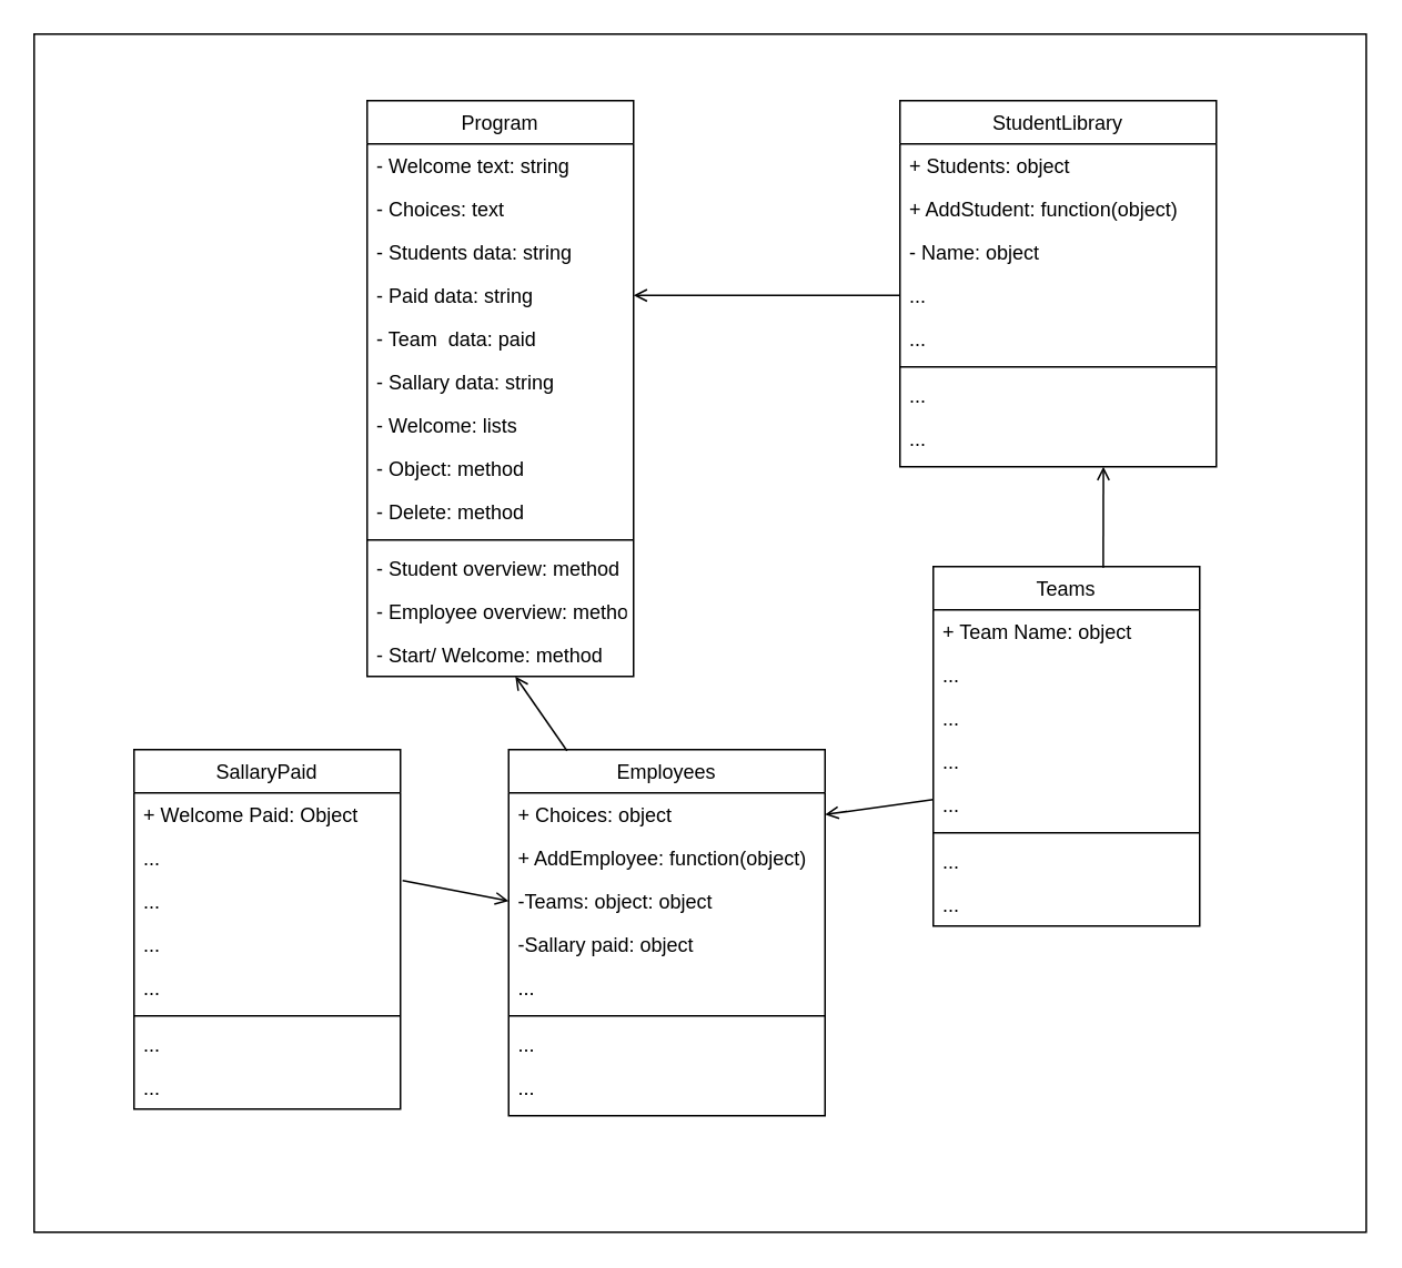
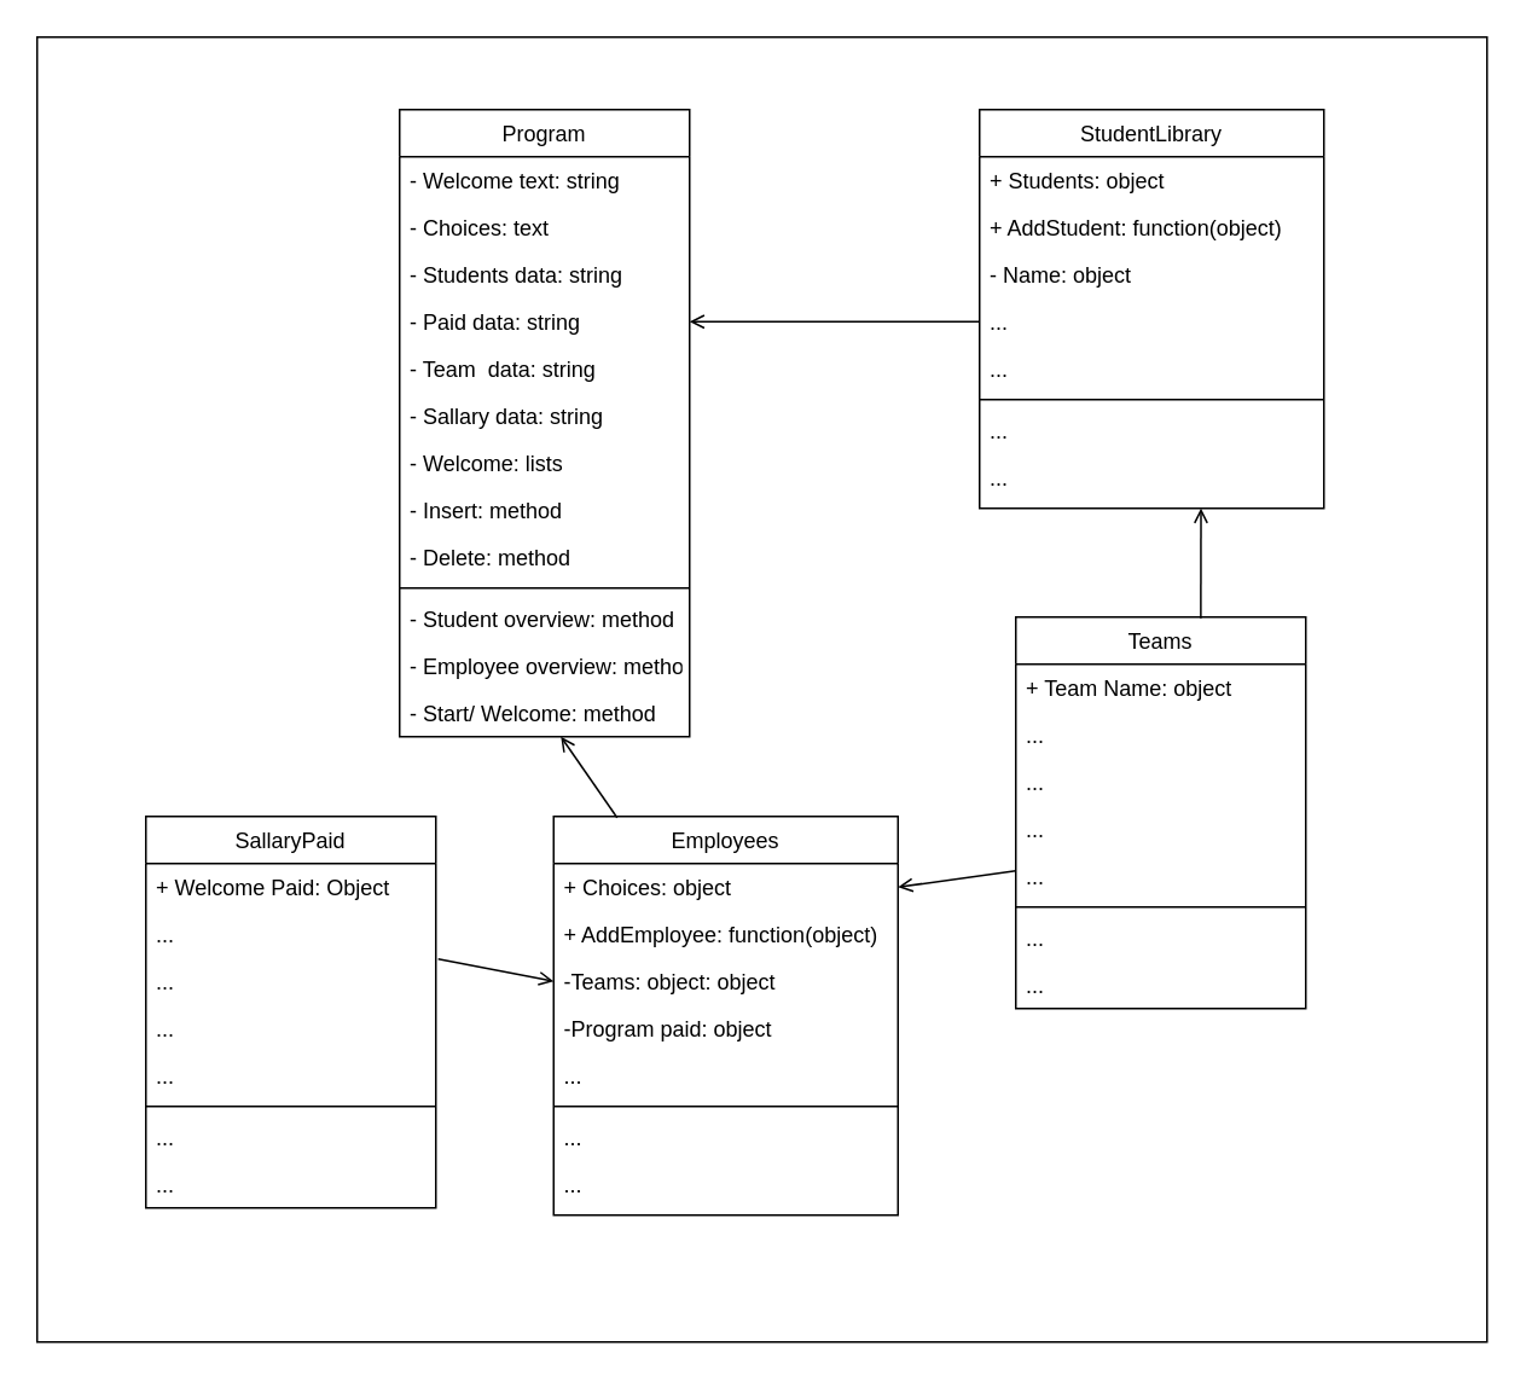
  <mxCell id="0" />
  <mxCell id="1" parent="0" />
  <mxCell id="2" value="Program" style="swimlane;fontStyle=0;align=center;verticalAlign=top;childLayout=stackLayout;horizontal=1;startSize=26;horizontalStack=0;resizeParent=1;resizeLast=0;collapsible=1;marginBottom=0;rounded=0;shadow=0;strokeWidth=1;" parent="1" vertex="1"><mxGeometry x="220" y="60" width="160" height="346" as="geometry"><mxRectangle x="550" y="140" width="160" height="26" as="alternateBounds" /></mxGeometry></mxCell>
  <mxCell id="3" value="- Welcome text: string" style="text;align=left;verticalAlign=top;spacingLeft=4;spacingRight=4;overflow=hidden;rotatable=0;points=[[0,0.5],[1,0.5]];portConstraint=eastwest;" parent="2" vertex="1"><mxGeometry y="26" width="160" height="26" as="geometry" /></mxCell>
  <mxCell id="4" value="- Choices: text" style="text;align=left;verticalAlign=top;spacingLeft=4;spacingRight=4;overflow=hidden;rotatable=0;points=[[0,0.5],[1,0.5]];portConstraint=eastwest;rounded=0;shadow=0;html=0;" parent="2" vertex="1"><mxGeometry y="52" width="160" height="26" as="geometry" /></mxCell>
  <mxCell id="5" value="- Students data: string" style="text;align=left;verticalAlign=top;spacingLeft=4;spacingRight=4;overflow=hidden;rotatable=0;points=[[0,0.5],[1,0.5]];portConstraint=eastwest;rounded=0;shadow=0;html=0;" parent="2" vertex="1"><mxGeometry y="78" width="160" height="26" as="geometry" /></mxCell>
  <mxCell id="6" value="- Paid data: string" style="text;align=left;verticalAlign=top;spacingLeft=4;spacingRight=4;overflow=hidden;rotatable=0;points=[[0,0.5],[1,0.5]];portConstraint=eastwest;rounded=0;shadow=0;html=0;" parent="2" vertex="1"><mxGeometry y="104" width="160" height="26" as="geometry" /></mxCell>
- <mxCell id="7" value="- Team  data: paid" style="text;align=left;verticalAlign=top;spacingLeft=4;spacingRight=4;overflow=hidden;rotatable=0;points=[[0,0.5],[1,0.5]];portConstraint=eastwest;rounded=0;shadow=0;html=0;" parent="2" vertex="1"><mxGeometry y="130" width="160" height="26" as="geometry" /></mxCell>
+ <mxCell id="7" value="- Team  data: string" style="text;align=left;verticalAlign=top;spacingLeft=4;spacingRight=4;overflow=hidden;rotatable=0;points=[[0,0.5],[1,0.5]];portConstraint=eastwest;rounded=0;shadow=0;html=0;" parent="2" vertex="1"><mxGeometry y="130" width="160" height="26" as="geometry" /></mxCell>
  <mxCell id="8" value="- Sallary data: string" style="text;align=left;verticalAlign=top;spacingLeft=4;spacingRight=4;overflow=hidden;rotatable=0;points=[[0,0.5],[1,0.5]];portConstraint=eastwest;rounded=0;shadow=0;html=0;" parent="2" vertex="1"><mxGeometry y="156" width="160" height="26" as="geometry" /></mxCell>
  <mxCell id="9" value="- Welcome: lists" style="text;align=left;verticalAlign=top;spacingLeft=4;spacingRight=4;overflow=hidden;rotatable=0;points=[[0,0.5],[1,0.5]];portConstraint=eastwest;rounded=0;shadow=0;html=0;" parent="2" vertex="1"><mxGeometry y="182" width="160" height="26" as="geometry" /></mxCell>
- <mxCell id="10" value="- Object: method" style="text;align=left;verticalAlign=top;spacingLeft=4;spacingRight=4;overflow=hidden;rotatable=0;points=[[0,0.5],[1,0.5]];portConstraint=eastwest;rounded=0;shadow=0;html=0;" parent="2" vertex="1"><mxGeometry y="208" width="160" height="26" as="geometry" /></mxCell>
+ <mxCell id="10" value="- Insert: method" style="text;align=left;verticalAlign=top;spacingLeft=4;spacingRight=4;overflow=hidden;rotatable=0;points=[[0,0.5],[1,0.5]];portConstraint=eastwest;rounded=0;shadow=0;html=0;" parent="2" vertex="1"><mxGeometry y="208" width="160" height="26" as="geometry" /></mxCell>
  <mxCell id="11" value="- Delete: method" style="text;align=left;verticalAlign=top;spacingLeft=4;spacingRight=4;overflow=hidden;rotatable=0;points=[[0,0.5],[1,0.5]];portConstraint=eastwest;rounded=0;shadow=0;html=0;" parent="2" vertex="1"><mxGeometry y="234" width="160" height="26" as="geometry" /></mxCell>
  <mxCell id="12" value="" style="line;html=1;strokeWidth=1;align=left;verticalAlign=middle;spacingTop=-1;spacingLeft=3;spacingRight=3;rotatable=0;labelPosition=right;points=[];portConstraint=eastwest;" parent="2" vertex="1"><mxGeometry y="260" width="160" height="8" as="geometry" /></mxCell>
  <mxCell id="13" value="- Student overview: method" style="text;align=left;verticalAlign=top;spacingLeft=4;spacingRight=4;overflow=hidden;rotatable=0;points=[[0,0.5],[1,0.5]];portConstraint=eastwest;" parent="2" vertex="1"><mxGeometry y="268" width="160" height="26" as="geometry" /></mxCell>
  <mxCell id="14" value="- Employee overview: method" style="text;align=left;verticalAlign=top;spacingLeft=4;spacingRight=4;overflow=hidden;rotatable=0;points=[[0,0.5],[1,0.5]];portConstraint=eastwest;" parent="2" vertex="1"><mxGeometry y="294" width="160" height="26" as="geometry" /></mxCell>
  <mxCell id="15" value="- Start/ Welcome: method" style="text;align=left;verticalAlign=top;spacingLeft=4;spacingRight=4;overflow=hidden;rotatable=0;points=[[0,0.5],[1,0.5]];portConstraint=eastwest;" parent="2" vertex="1"><mxGeometry y="320" width="160" height="26" as="geometry" /></mxCell>
  <mxCell id="16" value="StudentLibrary" style="swimlane;fontStyle=0;align=center;verticalAlign=top;childLayout=stackLayout;horizontal=1;startSize=26;horizontalStack=0;resizeParent=1;resizeLast=0;collapsible=1;marginBottom=0;rounded=0;shadow=0;strokeWidth=1;" parent="1" vertex="1"><mxGeometry x="540" y="60" width="190" height="220" as="geometry"><mxRectangle x="550" y="140" width="160" height="26" as="alternateBounds" /></mxGeometry></mxCell>
  <mxCell id="17" value="+ Students: object" style="text;align=left;verticalAlign=top;spacingLeft=4;spacingRight=4;overflow=hidden;rotatable=0;points=[[0,0.5],[1,0.5]];portConstraint=eastwest;" parent="16" vertex="1"><mxGeometry y="26" width="190" height="26" as="geometry" /></mxCell>
  <mxCell id="18" value="+ AddStudent: function(object)" style="text;align=left;verticalAlign=top;spacingLeft=4;spacingRight=4;overflow=hidden;rotatable=0;points=[[0,0.5],[1,0.5]];portConstraint=eastwest;rounded=0;shadow=0;html=0;" parent="16" vertex="1"><mxGeometry y="52" width="190" height="26" as="geometry" /></mxCell>
  <mxCell id="19" value="- Name: object" style="text;align=left;verticalAlign=top;spacingLeft=4;spacingRight=4;overflow=hidden;rotatable=0;points=[[0,0.5],[1,0.5]];portConstraint=eastwest;rounded=0;shadow=0;html=0;" parent="16" vertex="1"><mxGeometry y="78" width="190" height="26" as="geometry" /></mxCell>
  <mxCell id="20" value="..." style="text;align=left;verticalAlign=top;spacingLeft=4;spacingRight=4;overflow=hidden;rotatable=0;points=[[0,0.5],[1,0.5]];portConstraint=eastwest;rounded=0;shadow=0;html=0;" parent="16" vertex="1"><mxGeometry y="104" width="190" height="26" as="geometry" /></mxCell>
  <mxCell id="21" value="..." style="text;align=left;verticalAlign=top;spacingLeft=4;spacingRight=4;overflow=hidden;rotatable=0;points=[[0,0.5],[1,0.5]];portConstraint=eastwest;rounded=0;shadow=0;html=0;" parent="16" vertex="1"><mxGeometry y="130" width="190" height="26" as="geometry" /></mxCell>
  <mxCell id="22" value="" style="line;html=1;strokeWidth=1;align=left;verticalAlign=middle;spacingTop=-1;spacingLeft=3;spacingRight=3;rotatable=0;labelPosition=right;points=[];portConstraint=eastwest;" parent="16" vertex="1"><mxGeometry y="156" width="190" height="8" as="geometry" /></mxCell>
  <mxCell id="23" value="..." style="text;align=left;verticalAlign=top;spacingLeft=4;spacingRight=4;overflow=hidden;rotatable=0;points=[[0,0.5],[1,0.5]];portConstraint=eastwest;" parent="16" vertex="1"><mxGeometry y="164" width="190" height="26" as="geometry" /></mxCell>
  <mxCell id="24" value="..." style="text;align=left;verticalAlign=top;spacingLeft=4;spacingRight=4;overflow=hidden;rotatable=0;points=[[0,0.5],[1,0.5]];portConstraint=eastwest;" parent="16" vertex="1"><mxGeometry y="190" width="190" height="26" as="geometry" /></mxCell>
  <mxCell id="25" value="Teams" style="swimlane;fontStyle=0;align=center;verticalAlign=top;childLayout=stackLayout;horizontal=1;startSize=26;horizontalStack=0;resizeParent=1;resizeLast=0;collapsible=1;marginBottom=0;rounded=0;shadow=0;strokeWidth=1;" parent="1" vertex="1"><mxGeometry x="560" y="340" width="160" height="216" as="geometry"><mxRectangle x="550" y="140" width="160" height="26" as="alternateBounds" /></mxGeometry></mxCell>
  <mxCell id="26" value="+ Team Name: object" style="text;align=left;verticalAlign=top;spacingLeft=4;spacingRight=4;overflow=hidden;rotatable=0;points=[[0,0.5],[1,0.5]];portConstraint=eastwest;" parent="25" vertex="1"><mxGeometry y="26" width="160" height="26" as="geometry" /></mxCell>
  <mxCell id="27" value="..." style="text;align=left;verticalAlign=top;spacingLeft=4;spacingRight=4;overflow=hidden;rotatable=0;points=[[0,0.5],[1,0.5]];portConstraint=eastwest;rounded=0;shadow=0;html=0;" parent="25" vertex="1"><mxGeometry y="52" width="160" height="26" as="geometry" /></mxCell>
  <mxCell id="28" value="..." style="text;align=left;verticalAlign=top;spacingLeft=4;spacingRight=4;overflow=hidden;rotatable=0;points=[[0,0.5],[1,0.5]];portConstraint=eastwest;rounded=0;shadow=0;html=0;" parent="25" vertex="1"><mxGeometry y="78" width="160" height="26" as="geometry" /></mxCell>
  <mxCell id="29" value="..." style="text;align=left;verticalAlign=top;spacingLeft=4;spacingRight=4;overflow=hidden;rotatable=0;points=[[0,0.5],[1,0.5]];portConstraint=eastwest;rounded=0;shadow=0;html=0;" parent="25" vertex="1"><mxGeometry y="104" width="160" height="26" as="geometry" /></mxCell>
  <mxCell id="30" value="..." style="text;align=left;verticalAlign=top;spacingLeft=4;spacingRight=4;overflow=hidden;rotatable=0;points=[[0,0.5],[1,0.5]];portConstraint=eastwest;rounded=0;shadow=0;html=0;" parent="25" vertex="1"><mxGeometry y="130" width="160" height="26" as="geometry" /></mxCell>
  <mxCell id="31" value="" style="line;html=1;strokeWidth=1;align=left;verticalAlign=middle;spacingTop=-1;spacingLeft=3;spacingRight=3;rotatable=0;labelPosition=right;points=[];portConstraint=eastwest;" parent="25" vertex="1"><mxGeometry y="156" width="160" height="8" as="geometry" /></mxCell>
  <mxCell id="32" value="..." style="text;align=left;verticalAlign=top;spacingLeft=4;spacingRight=4;overflow=hidden;rotatable=0;points=[[0,0.5],[1,0.5]];portConstraint=eastwest;" parent="25" vertex="1"><mxGeometry y="164" width="160" height="26" as="geometry" /></mxCell>
  <mxCell id="33" value="..." style="text;align=left;verticalAlign=top;spacingLeft=4;spacingRight=4;overflow=hidden;rotatable=0;points=[[0,0.5],[1,0.5]];portConstraint=eastwest;" parent="25" vertex="1"><mxGeometry y="190" width="160" height="26" as="geometry" /></mxCell>
  <mxCell id="34" value="Employees" style="swimlane;fontStyle=0;align=center;verticalAlign=top;childLayout=stackLayout;horizontal=1;startSize=26;horizontalStack=0;resizeParent=1;resizeLast=0;collapsible=1;marginBottom=0;rounded=0;shadow=0;strokeWidth=1;" parent="1" vertex="1"><mxGeometry x="305" y="450" width="190" height="220" as="geometry"><mxRectangle x="550" y="140" width="160" height="26" as="alternateBounds" /></mxGeometry></mxCell>
  <mxCell id="35" value="+ Choices: object" style="text;align=left;verticalAlign=top;spacingLeft=4;spacingRight=4;overflow=hidden;rotatable=0;points=[[0,0.5],[1,0.5]];portConstraint=eastwest;" parent="34" vertex="1"><mxGeometry y="26" width="190" height="26" as="geometry" /></mxCell>
  <mxCell id="36" value="+ AddEmployee: function(object)" style="text;align=left;verticalAlign=top;spacingLeft=4;spacingRight=4;overflow=hidden;rotatable=0;points=[[0,0.5],[1,0.5]];portConstraint=eastwest;rounded=0;shadow=0;html=0;" parent="34" vertex="1"><mxGeometry y="52" width="190" height="26" as="geometry" /></mxCell>
  <mxCell id="37" value="-Teams: object: object" style="text;align=left;verticalAlign=top;spacingLeft=4;spacingRight=4;overflow=hidden;rotatable=0;points=[[0,0.5],[1,0.5]];portConstraint=eastwest;rounded=0;shadow=0;html=0;" parent="34" vertex="1"><mxGeometry y="78" width="190" height="26" as="geometry" /></mxCell>
- <mxCell id="38" value="-Sallary paid: object" style="text;align=left;verticalAlign=top;spacingLeft=4;spacingRight=4;overflow=hidden;rotatable=0;points=[[0,0.5],[1,0.5]];portConstraint=eastwest;rounded=0;shadow=0;html=0;" parent="34" vertex="1"><mxGeometry y="104" width="190" height="26" as="geometry" /></mxCell>
+ <mxCell id="38" value="-Program paid: object" style="text;align=left;verticalAlign=top;spacingLeft=4;spacingRight=4;overflow=hidden;rotatable=0;points=[[0,0.5],[1,0.5]];portConstraint=eastwest;rounded=0;shadow=0;html=0;" parent="34" vertex="1"><mxGeometry y="104" width="190" height="26" as="geometry" /></mxCell>
  <mxCell id="39" value="..." style="text;align=left;verticalAlign=top;spacingLeft=4;spacingRight=4;overflow=hidden;rotatable=0;points=[[0,0.5],[1,0.5]];portConstraint=eastwest;rounded=0;shadow=0;html=0;" parent="34" vertex="1"><mxGeometry y="130" width="190" height="26" as="geometry" /></mxCell>
  <mxCell id="40" value="" style="line;html=1;strokeWidth=1;align=left;verticalAlign=middle;spacingTop=-1;spacingLeft=3;spacingRight=3;rotatable=0;labelPosition=right;points=[];portConstraint=eastwest;" parent="34" vertex="1"><mxGeometry y="156" width="190" height="8" as="geometry" /></mxCell>
  <mxCell id="41" value="..." style="text;align=left;verticalAlign=top;spacingLeft=4;spacingRight=4;overflow=hidden;rotatable=0;points=[[0,0.5],[1,0.5]];portConstraint=eastwest;" parent="34" vertex="1"><mxGeometry y="164" width="190" height="26" as="geometry" /></mxCell>
  <mxCell id="42" value="..." style="text;align=left;verticalAlign=top;spacingLeft=4;spacingRight=4;overflow=hidden;rotatable=0;points=[[0,0.5],[1,0.5]];portConstraint=eastwest;" parent="34" vertex="1"><mxGeometry y="190" width="190" height="26" as="geometry" /></mxCell>
  <mxCell id="43" value="" style="endArrow=open;html=1;endFill=0;entryX=1;entryY=0.5;entryDx=0;entryDy=0;exitX=0;exitY=0.5;exitDx=0;exitDy=0;" parent="1" source="20" target="6" edge="1"><mxGeometry width="50" height="50" relative="1" as="geometry"><mxPoint x="460" y="280" as="sourcePoint" /><mxPoint x="510" y="230" as="targetPoint" /></mxGeometry></mxCell>
  <mxCell id="44" value="" style="endArrow=open;html=1;endFill=0;entryX=0.643;entryY=1.154;entryDx=0;entryDy=0;exitX=0.638;exitY=0.003;exitDx=0;exitDy=0;exitPerimeter=0;entryPerimeter=0;" parent="1" source="25" target="24" edge="1"><mxGeometry width="50" height="50" relative="1" as="geometry"><mxPoint x="740" y="310" as="sourcePoint" /><mxPoint x="580" y="310" as="targetPoint" /></mxGeometry></mxCell>
  <mxCell id="45" value="" style="endArrow=open;html=1;endFill=0;exitX=0.638;exitY=0.003;exitDx=0;exitDy=0;exitPerimeter=0;" parent="1" target="15" edge="1"><mxGeometry width="50" height="50" relative="1" as="geometry"><mxPoint x="340" y="450.648" as="sourcePoint" /><mxPoint x="340.09" y="390.004" as="targetPoint" /></mxGeometry></mxCell>
  <mxCell id="46" value="" style="endArrow=open;html=1;endFill=0;exitX=0;exitY=0.5;exitDx=0;exitDy=0;entryX=1;entryY=0.5;entryDx=0;entryDy=0;" parent="1" target="35" edge="1"><mxGeometry width="50" height="50" relative="1" as="geometry"><mxPoint x="560" y="480" as="sourcePoint" /><mxPoint x="500" y="480" as="targetPoint" /></mxGeometry></mxCell>
  <mxCell id="47" value="" style="endArrow=open;html=1;endFill=0;entryX=0;entryY=0.5;entryDx=0;entryDy=0;exitX=1.008;exitY=0.023;exitDx=0;exitDy=0;exitPerimeter=0;" parent="1" source="51" target="37" edge="1"><mxGeometry width="50" height="50" relative="1" as="geometry"><mxPoint x="360" y="690" as="sourcePoint" /><mxPoint x="200" y="690" as="targetPoint" /></mxGeometry></mxCell>
  <mxCell id="48" value="SallaryPaid" style="swimlane;fontStyle=0;align=center;verticalAlign=top;childLayout=stackLayout;horizontal=1;startSize=26;horizontalStack=0;resizeParent=1;resizeLast=0;collapsible=1;marginBottom=0;rounded=0;shadow=0;strokeWidth=1;" parent="1" vertex="1"><mxGeometry x="80" y="450" width="160" height="216" as="geometry"><mxRectangle x="550" y="140" width="160" height="26" as="alternateBounds" /></mxGeometry></mxCell>
  <mxCell id="49" value="+ Welcome Paid: Object" style="text;align=left;verticalAlign=top;spacingLeft=4;spacingRight=4;overflow=hidden;rotatable=0;points=[[0,0.5],[1,0.5]];portConstraint=eastwest;" parent="48" vertex="1"><mxGeometry y="26" width="160" height="26" as="geometry" /></mxCell>
  <mxCell id="50" value="..." style="text;align=left;verticalAlign=top;spacingLeft=4;spacingRight=4;overflow=hidden;rotatable=0;points=[[0,0.5],[1,0.5]];portConstraint=eastwest;rounded=0;shadow=0;html=0;" parent="48" vertex="1"><mxGeometry y="52" width="160" height="26" as="geometry" /></mxCell>
  <mxCell id="51" value="..." style="text;align=left;verticalAlign=top;spacingLeft=4;spacingRight=4;overflow=hidden;rotatable=0;points=[[0,0.5],[1,0.5]];portConstraint=eastwest;rounded=0;shadow=0;html=0;" parent="48" vertex="1"><mxGeometry y="78" width="160" height="26" as="geometry" /></mxCell>
  <mxCell id="52" value="..." style="text;align=left;verticalAlign=top;spacingLeft=4;spacingRight=4;overflow=hidden;rotatable=0;points=[[0,0.5],[1,0.5]];portConstraint=eastwest;rounded=0;shadow=0;html=0;" parent="48" vertex="1"><mxGeometry y="104" width="160" height="26" as="geometry" /></mxCell>
  <mxCell id="53" value="..." style="text;align=left;verticalAlign=top;spacingLeft=4;spacingRight=4;overflow=hidden;rotatable=0;points=[[0,0.5],[1,0.5]];portConstraint=eastwest;rounded=0;shadow=0;html=0;" parent="48" vertex="1"><mxGeometry y="130" width="160" height="26" as="geometry" /></mxCell>
  <mxCell id="54" value="" style="line;html=1;strokeWidth=1;align=left;verticalAlign=middle;spacingTop=-1;spacingLeft=3;spacingRight=3;rotatable=0;labelPosition=right;points=[];portConstraint=eastwest;" parent="48" vertex="1"><mxGeometry y="156" width="160" height="8" as="geometry" /></mxCell>
  <mxCell id="55" value="..." style="text;align=left;verticalAlign=top;spacingLeft=4;spacingRight=4;overflow=hidden;rotatable=0;points=[[0,0.5],[1,0.5]];portConstraint=eastwest;" parent="48" vertex="1"><mxGeometry y="164" width="160" height="26" as="geometry" /></mxCell>
  <mxCell id="56" value="..." style="text;align=left;verticalAlign=top;spacingLeft=4;spacingRight=4;overflow=hidden;rotatable=0;points=[[0,0.5],[1,0.5]];portConstraint=eastwest;" parent="48" vertex="1"><mxGeometry y="190" width="160" height="26" as="geometry" /></mxCell>
  <mxCell id="57" value="" style="rounded=0;whiteSpace=wrap;html=1;fillColor=none;" vertex="1" parent="1"><mxGeometry x="20" width="800" height="720" as="geometry" y="20" /></mxCell>
